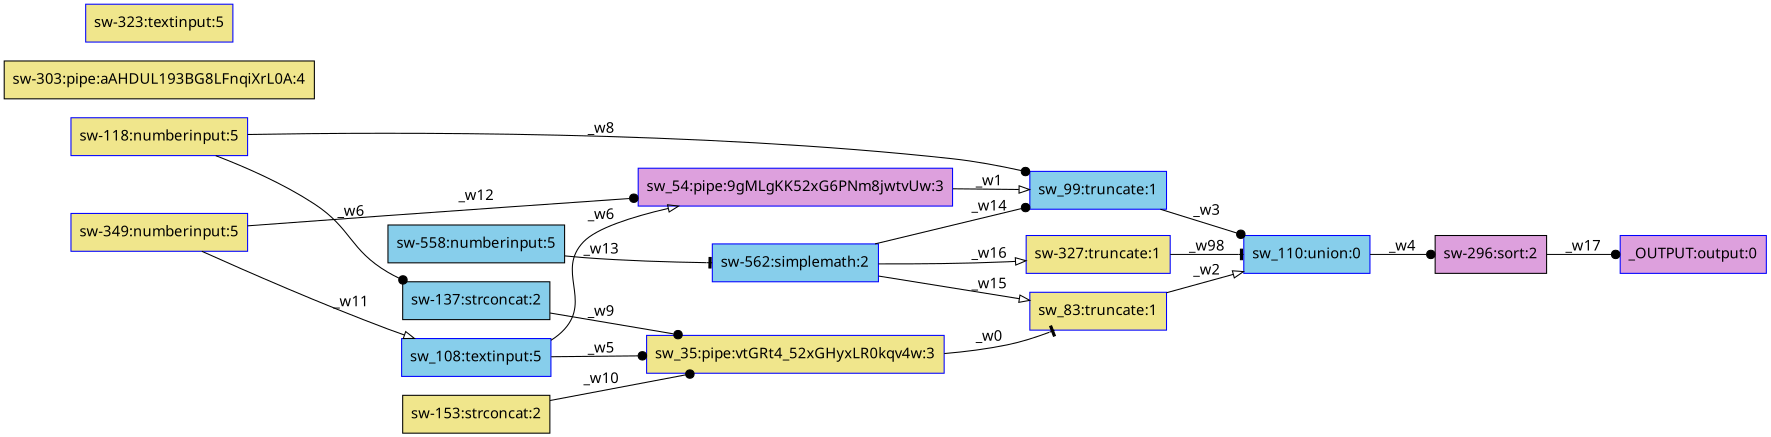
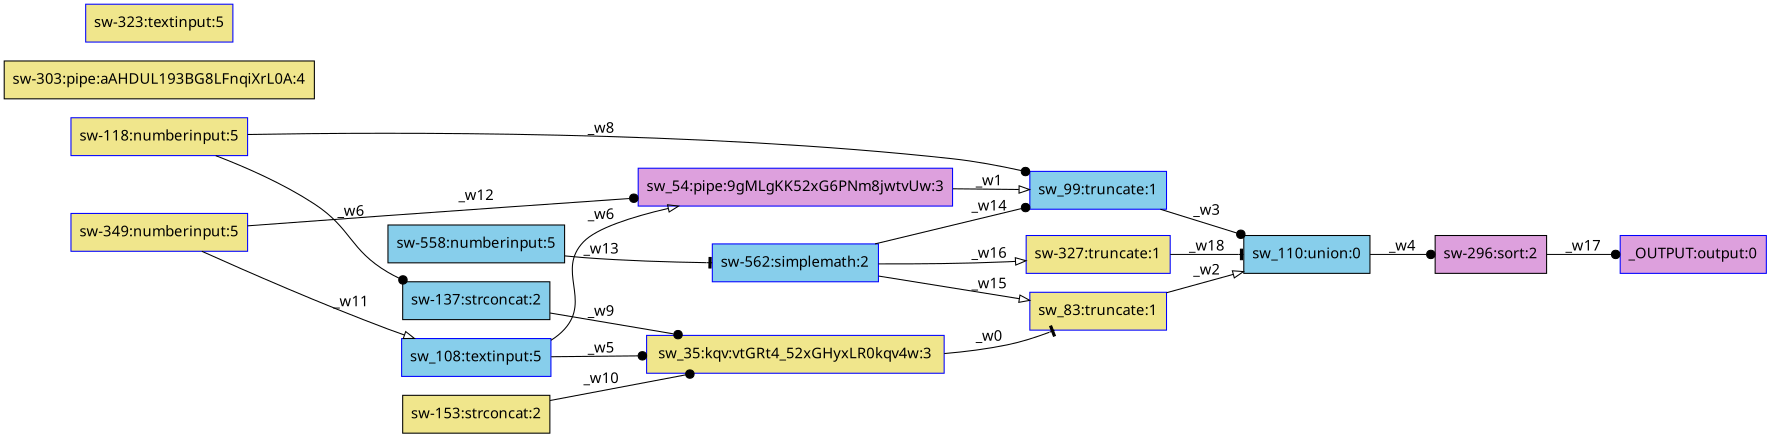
  digraph {
    fontname="Noto Sans"
    rankdir=LR
    node [color=blue fillcolor=khaki fontname="Noto Sans" shape=box style=filled]
    edge [arrowhead=dot fontname="Noto Sans"]
    n1 [color=black fillcolor=skyblue label="sw-137:strconcat:2"]
-   n2 [label="sw_35:pipe:vtGRt4_52xGHyxLR0kqv4w:3"]
+   n2 [label="sw_35:kqv:vtGRt4_52xGHyxLR0kqv4w:3"]
    n3 [label="sw_83:truncate:1"]
    n4 [fillcolor=plum label="_OUTPUT:output:0"]
    n5 [fillcolor=plum label="sw_54:pipe:9gMLgKK52xG6PNm8jwtvUw:3"]
    n6 [fillcolor=skyblue label="sw_99:truncate:1"]
-   n7 [fillcolor=skyblue label="sw_110:union:0"]
+   n7 [color=black fillcolor=skyblue label="sw_110:union:0"]
    n8 [color=black fillcolor=plum label="sw-296:sort:2"]
    n9 [color=black label="sw-303:pipe:aAHDUL193BG8LFnqiXrL0A:4"]
    n10 [fillcolor=skyblue label="sw-562:simplemath:2"]
    n11 [label="sw-327:truncate:1"]
    n12 [fillcolor=skyblue label="sw_108:textinput:5"]
    n13 [label="sw-323:textinput:5"]
    n14 [label="sw-118:numberinput:5"]
    n15 [color=black label="sw-153:strconcat:2"]
    n16 [color=black fillcolor=skyblue label="sw-558:numberinput:5"]
    n17 [label="sw-349:numberinput:5"]
    n1 -> n2 [label=_w9]
    n2 -> n3 [arrowhead=tee label=_w0]
    n3 -> n7 [arrowhead=onormal label=_w2]
    n5 -> n6 [arrowhead=onormal label=_w1]
    n6 -> n7 [label=_w3]
    n7 -> n8 [label=_w4]
    n8 -> n4 [label=_w17]
    n10 -> n3 [arrowhead=onormal label=_w15]
    n10 -> n6 [label=_w14]
    n10 -> n11 [arrowhead=onormal label=_w16]
-   n11 -> n7 [arrowhead=tee label=_w98]
+   n11 -> n7 [arrowhead=tee label=_w18]
    n12 -> n2 [label=_w5]
    n12 -> n5 [arrowhead=onormal label=_w6]
    n14 -> n1 [label=_w6]
    n14 -> n6 [label=_w8]
    n15 -> n2 [label=_w10]
    n16 -> n10 [arrowhead=tee label=_w13]
    n17 -> n5 [label=_w12]
    n17 -> n12 [arrowhead=onormal label=_w11]
  }
